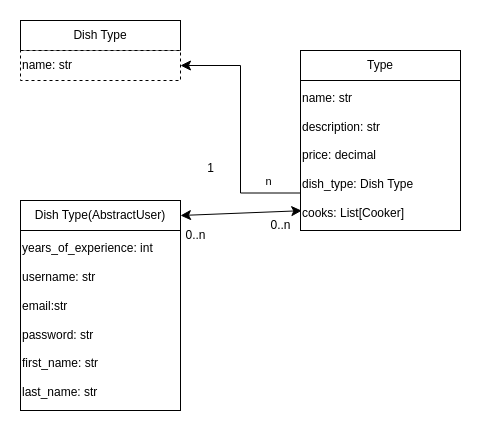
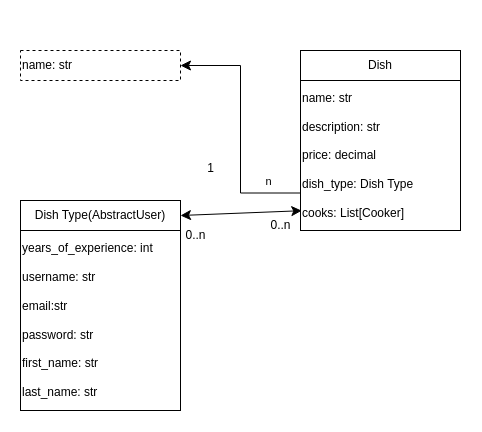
  <mxCell id="0" />
  <mxCell id="1" parent="0" />
- <mxCell id="2" value="Dish Type" style="rounded=0;whiteSpace=wrap;html=1;" vertex="1" parent="1"><mxGeometry x="20" y="20" width="160" height="30" as="geometry" /></mxCell>
  <mxCell id="3" value="name: str" style="rounded=0;whiteSpace=wrap;html=1;align=left;dashed=1;" vertex="1" parent="1"><mxGeometry x="20" y="50" width="160" height="30" as="geometry" /></mxCell>
  <mxCell id="4" value="years_of_experience: int&lt;div&gt;&lt;br&gt;&lt;/div&gt;&lt;div&gt;username: str&lt;/div&gt;&lt;div&gt;&lt;br&gt;&lt;/div&gt;&lt;div&gt;email:str&lt;/div&gt;&lt;div&gt;&lt;br&gt;&lt;/div&gt;&lt;div&gt;password: str&lt;br&gt;&lt;br&gt;first_name: str&lt;/div&gt;&lt;div&gt;&lt;br&gt;&lt;/div&gt;&lt;div&gt;last_name: str&lt;/div&gt;" style="rounded=0;whiteSpace=wrap;html=1;align=left;" vertex="1" parent="1"><mxGeometry x="20" y="230" width="160" height="180" as="geometry" /></mxCell>
  <mxCell id="5" value="Dish Type(AbstractUser)" style="rounded=0;whiteSpace=wrap;html=1;" vertex="1" parent="1"><mxGeometry x="20" y="200" width="160" height="30" as="geometry" /></mxCell>
  <mxCell id="6" value="name: str&lt;div&gt;&lt;br&gt;&lt;/div&gt;&lt;div&gt;description: str&lt;/div&gt;&lt;div&gt;&lt;br&gt;&lt;/div&gt;&lt;div&gt;price: decimal&lt;/div&gt;&lt;div&gt;&lt;br&gt;&lt;/div&gt;&lt;div&gt;dish_type: Dish Type&lt;/div&gt;&lt;div&gt;&lt;br&gt;&lt;/div&gt;&lt;div&gt;cooks: List[Cooker]&lt;/div&gt;" style="rounded=0;whiteSpace=wrap;html=1;align=left;" vertex="1" parent="1"><mxGeometry x="300" y="80" width="160" height="150" as="geometry" /></mxCell>
- <mxCell id="7" value="Type" style="rounded=0;whiteSpace=wrap;html=1;" vertex="1" parent="1"><mxGeometry x="300" y="50" width="160" height="30" as="geometry" /></mxCell>
+ <mxCell id="7" value="Dish" style="rounded=0;whiteSpace=wrap;html=1;" vertex="1" parent="1"><mxGeometry x="300" y="50" width="160" height="30" as="geometry" /></mxCell>
  <mxCell id="8" value="" style="edgeStyle=elbowEdgeStyle;elbow=horizontal;endArrow=classic;html=1;curved=0;rounded=0;endSize=8;startSize=8;entryX=1;entryY=0.5;entryDx=0;entryDy=0;exitX=0;exitY=0.75;exitDx=0;exitDy=0;" edge="1" parent="1" source="6" target="3"><mxGeometry width="50" height="50" relative="1" as="geometry"><mxPoint x="210" y="160" as="sourcePoint" /><mxPoint x="260" y="110" as="targetPoint" /></mxGeometry></mxCell>
  <mxCell id="9" value="n" style="edgeLabel;html=1;align=center;verticalAlign=middle;resizable=0;points=[];" vertex="1" connectable="0" parent="8"><mxGeometry x="-0.732" y="-1" relative="1" as="geometry"><mxPoint y="-11" as="offset" /></mxGeometry></mxCell>
  <mxCell id="10" value="1" style="text;html=1;align=center;verticalAlign=middle;resizable=0;points=[];autosize=1;strokeColor=none;fillColor=none;" vertex="1" parent="1"><mxGeometry x="195" y="153" width="30" height="30" as="geometry" /></mxCell>
  <mxCell id="11" value="" style="edgeStyle=none;orthogonalLoop=1;jettySize=auto;html=1;endArrow=classic;startArrow=classic;endSize=8;startSize=8;rounded=0;entryX=0.008;entryY=0.868;entryDx=0;entryDy=0;entryPerimeter=0;exitX=1;exitY=0.5;exitDx=0;exitDy=0;" edge="1" parent="1" source="5" target="6"><mxGeometry width="100" relative="1" as="geometry"><mxPoint x="200" y="213" as="sourcePoint" /><mxPoint x="280" y="224.5" as="targetPoint" /><Array as="points" /></mxGeometry></mxCell>
  <mxCell id="12" value="0..n" style="text;html=1;align=center;verticalAlign=middle;resizable=0;points=[];autosize=1;strokeColor=none;fillColor=none;" vertex="1" parent="1"><mxGeometry x="175" y="220" width="40" height="30" as="geometry" /></mxCell>
  <mxCell id="13" value="0..n" style="text;html=1;align=center;verticalAlign=middle;resizable=0;points=[];autosize=1;strokeColor=none;fillColor=none;" vertex="1" parent="1"><mxGeometry x="260" y="210" width="40" height="30" as="geometry" /></mxCell>
